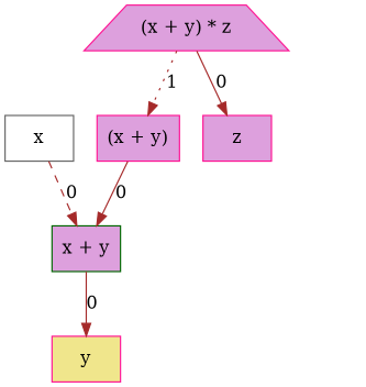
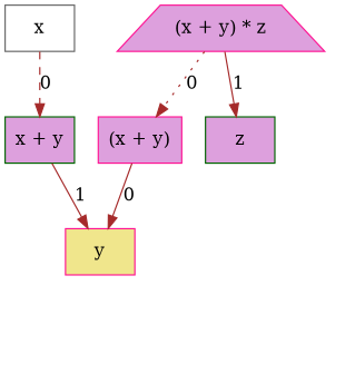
  digraph {
    node [fillcolor=plum shape=box style=filled]
    edge [color=brown style=solid]
    x [color=gray40 fillcolor=white]
    "x + y" [color=darkgreen]
    y [color=deeppink fillcolor=khaki]
-   z [color=deeppink]
+   z [color=darkgreen]
    invis1 [style=invis fillcolor="" shape=""]
    invis2 [style=invis fillcolor="" shape=""]
    invis3 [style=invis fillcolor="" shape=""]
    "(x + y)" [color=deeppink]
    "(x + y) * z" [color=deeppink shape=trapezium]
    x -> "x + y" [label=0 style=dashed]
-   "x + y" -> y [label=0]
+   "x + y" -> y [label=1]
    z -> invis1 [style=invis color=""]
    invis1 -> invis2 [style=invis color=""]
    invis1 -> invis3 [style=invis color=""]
-   "(x + y)" -> "x + y" [label=0]
-   "(x + y) * z" -> z [label=0]
-   "(x + y) * z" -> "(x + y)" [label=1 style=dotted]
+   "(x + y)" -> y [label=0]
+   "(x + y) * z" -> z [label=1]
+   "(x + y) * z" -> "(x + y)" [label=0 style=dotted]
  }
